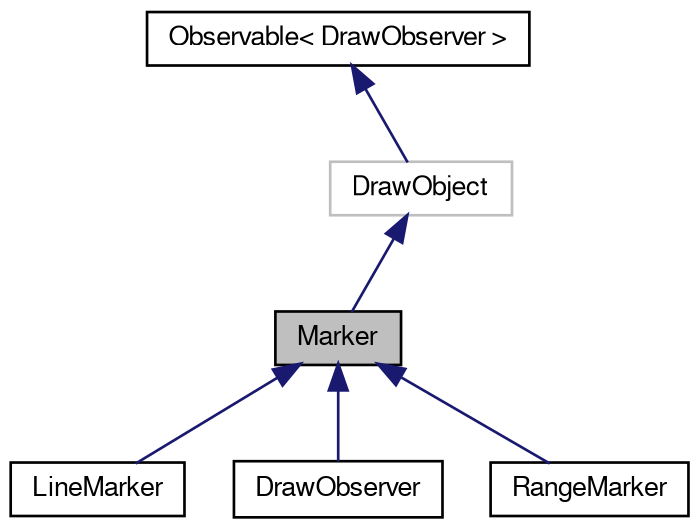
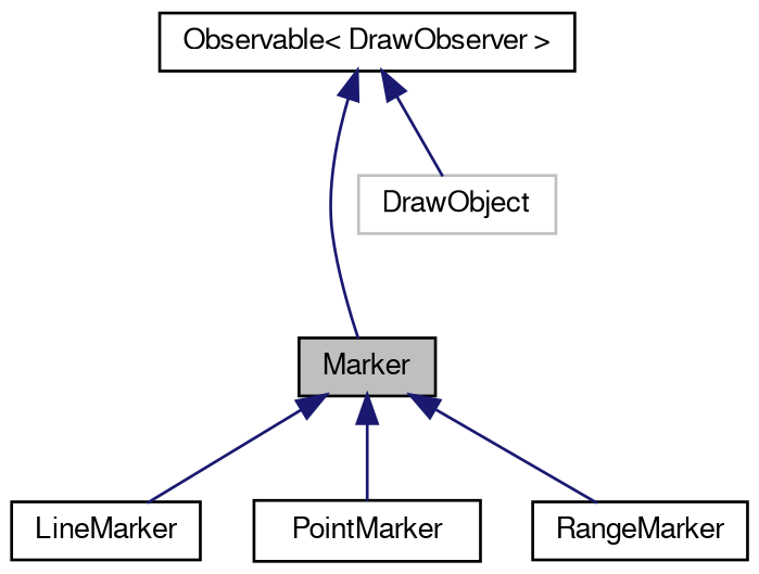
  digraph {
    node [color=black fontname=FreeSans fontsize=10 shape=record]
    edge [color=midnightblue dir=back fontname=FreeSans fontsize=10 labelfontname=FreeSans labelfontsize=10 style=solid]
    n1 [fillcolor=grey75 fontcolor=black height=0.2 label=Marker style=filled width=0.4]
    n2 [height=0.2 label=LineMarker width=0.4]
-   n3 [height=0.2 label=DrawObserver width=0.4]
+   n3 [height=0.2 label=PointMarker width=0.4]
    n4 [height=0.2 label=RangeMarker width=0.4]
    n5 [color=grey75 height=0.2 label=DrawObject width=0.4]
    n6 [height=0.2 label="Observable\< DrawObserver \>" width=0.4]
    n1 -> n2
    n1 -> n3
    n1 -> n4
-   n5 -> n1
+   n6 -> n1
    n6 -> n5
  }
